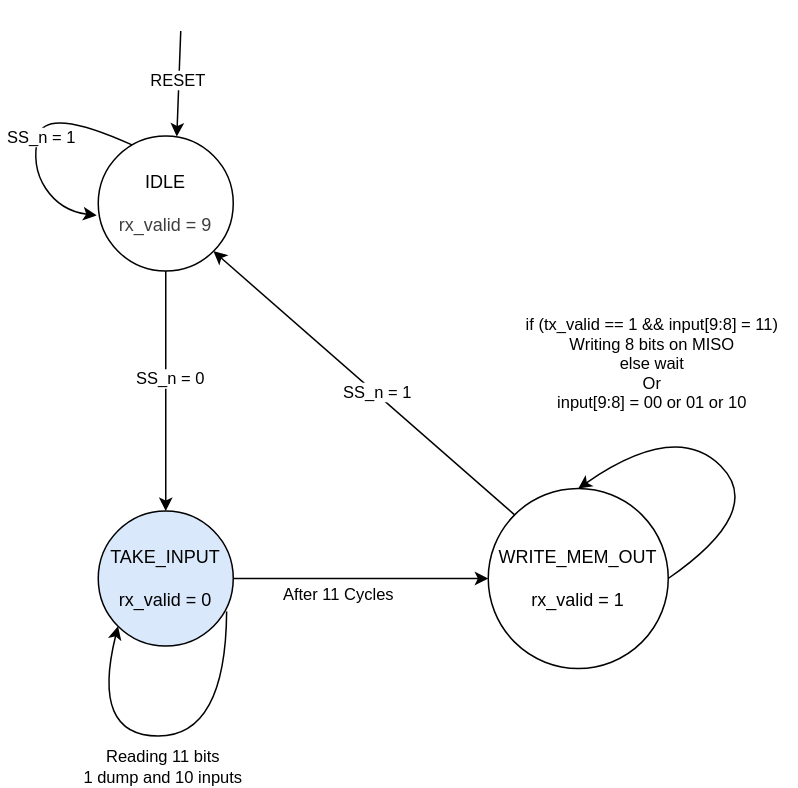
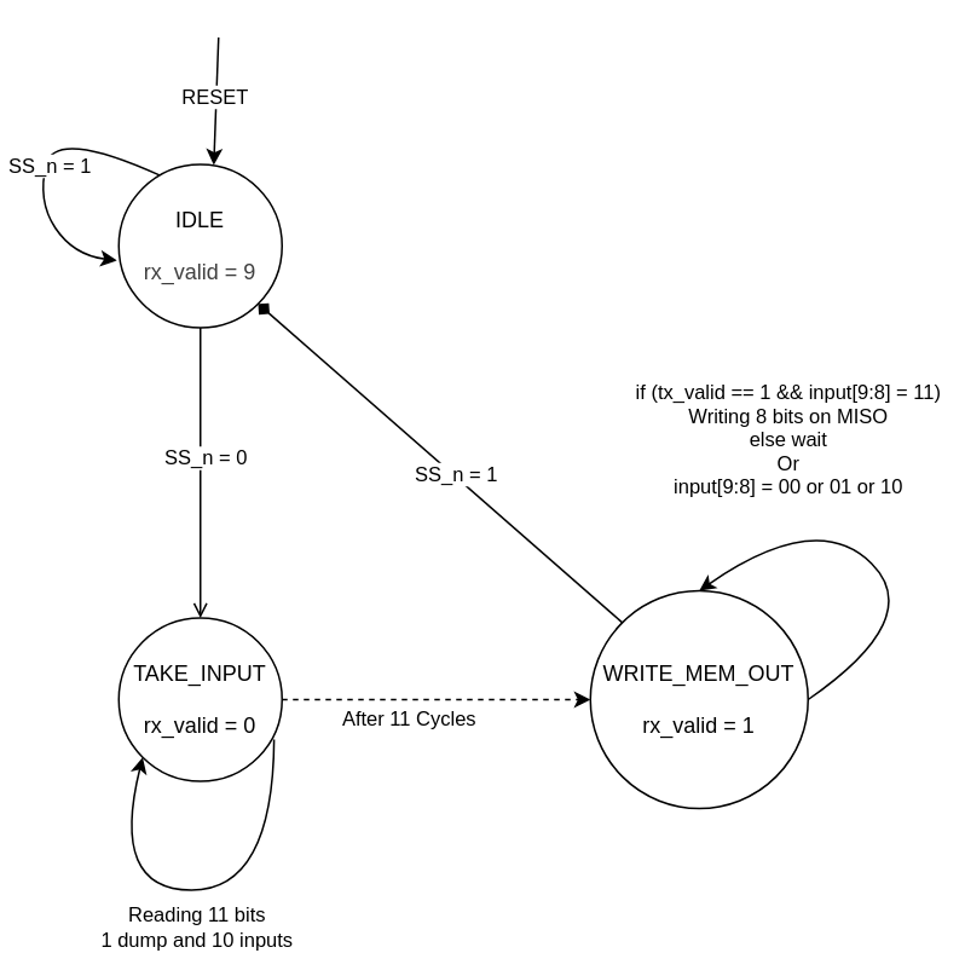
  <mxCell id="0" />
  <mxCell id="1" parent="0" />
- <mxCell id="2" value="" style="edgeStyle=none;html=1;" parent="1" source="4" target="11" edge="1"><mxGeometry relative="1" as="geometry" /></mxCell>
+ <mxCell id="2" value="" style="edgeStyle=none;html=1;endArrow=open;" parent="1" source="4" target="11" edge="1"><mxGeometry relative="1" as="geometry" /></mxCell>
  <mxCell id="3" value="SS_n = 0" style="edgeLabel;html=1;align=center;verticalAlign=middle;resizable=0;points=[];" parent="2" vertex="1" connectable="0"><mxGeometry x="-0.115" y="2" relative="1" as="geometry"><mxPoint as="offset" /></mxGeometry></mxCell>
  <mxCell id="4" value="IDLE&lt;div&gt;&lt;br&gt;&lt;/div&gt;&lt;div&gt;&lt;span style=&quot;color: rgb(63, 63, 63);&quot;&gt;rx_valid = 9&lt;/span&gt;&lt;br&gt;&lt;/div&gt;" style="ellipse;whiteSpace=wrap;html=1;aspect=fixed;" parent="1" vertex="1"><mxGeometry x="65" y="90" width="90" height="90" as="geometry" /></mxCell>
  <mxCell id="5" value="" style="endArrow=classic;html=1;entryX=0.582;entryY=0.004;entryDx=0;entryDy=0;entryPerimeter=0;" parent="1" target="4" edge="1"><mxGeometry width="50" height="50" relative="1" as="geometry"><mxPoint x="120" y="20" as="sourcePoint" /><mxPoint x="185" y="20" as="targetPoint" /></mxGeometry></mxCell>
  <mxCell id="6" value="RESET" style="edgeLabel;html=1;align=center;verticalAlign=middle;resizable=0;points=[];" parent="5" vertex="1" connectable="0"><mxGeometry x="-0.069" y="-1" relative="1" as="geometry"><mxPoint as="offset" /></mxGeometry></mxCell>
  <mxCell id="7" value="" style="curved=1;endArrow=classic;html=1;exitX=0.25;exitY=0.066;exitDx=0;exitDy=0;exitPerimeter=0;entryX=-0.012;entryY=0.588;entryDx=0;entryDy=0;entryPerimeter=0;" parent="1" source="4" target="4" edge="1"><mxGeometry width="50" height="50" relative="1" as="geometry"><mxPoint x="30" y="20" as="sourcePoint" /><mxPoint x="60" y="130" as="targetPoint" /><Array as="points"><mxPoint x="30" y="70" /><mxPoint x="20" y="110" /><mxPoint x="40" y="140" /></Array></mxGeometry></mxCell>
  <mxCell id="8" value="SS_n = 1" style="edgeLabel;html=1;align=center;verticalAlign=middle;resizable=0;points=[];" parent="7" vertex="1" connectable="0"><mxGeometry x="0.017" y="2" relative="1" as="geometry"><mxPoint as="offset" /></mxGeometry></mxCell>
- <mxCell id="9" value="" style="edgeStyle=none;html=1;" parent="1" source="11" target="14" edge="1"><mxGeometry relative="1" as="geometry" /></mxCell>
+ <mxCell id="9" value="" style="edgeStyle=none;html=1;dashed=1;" parent="1" source="11" target="14" edge="1"><mxGeometry relative="1" as="geometry" /></mxCell>
  <mxCell id="10" value="After 11 Cycles" style="edgeLabel;html=1;align=center;verticalAlign=middle;resizable=0;points=[];" parent="9" vertex="1" connectable="0"><mxGeometry x="-0.185" y="-1" relative="1" as="geometry"><mxPoint y="9" as="offset" /></mxGeometry></mxCell>
- <mxCell id="11" value="TAKE_INPUT&lt;div&gt;&lt;br&gt;&lt;/div&gt;&lt;div&gt;rx_valid = 0&lt;/div&gt;" style="ellipse;whiteSpace=wrap;html=1;fillColor=#dae8fc;" parent="1" vertex="1"><mxGeometry x="65" y="340" width="90" height="90" as="geometry" /></mxCell>
+ <mxCell id="11" value="TAKE_INPUT&lt;div&gt;&lt;br&gt;&lt;/div&gt;&lt;div&gt;rx_valid = 0&lt;/div&gt;" style="ellipse;whiteSpace=wrap;html=1;" parent="1" vertex="1"><mxGeometry x="65" y="340" width="90" height="90" as="geometry" /></mxCell>
  <mxCell id="12" value="" style="curved=1;endArrow=classic;html=1;exitX=0.951;exitY=0.744;exitDx=0;exitDy=0;exitPerimeter=0;entryX=0;entryY=1;entryDx=0;entryDy=0;" parent="1" source="11" target="11" edge="1"><mxGeometry width="50" height="50" relative="1" as="geometry"><mxPoint x="140" y="460" as="sourcePoint" /><mxPoint x="65" y="400" as="targetPoint" /><Array as="points"><mxPoint x="150" y="490" /><mxPoint x="60" y="490" /></Array></mxGeometry></mxCell>
  <mxCell id="13" value="Reading 11 bits&lt;div&gt;1 dump and 10 inputs&lt;/div&gt;" style="edgeLabel;html=1;align=center;verticalAlign=middle;resizable=0;points=[];" parent="12" vertex="1" connectable="0"><mxGeometry x="-0.084" y="-1" relative="1" as="geometry"><mxPoint x="-12" y="21" as="offset" /></mxGeometry></mxCell>
  <mxCell id="14" value="WRITE_MEM_OUT&lt;div&gt;&lt;br&gt;&lt;/div&gt;&lt;div&gt;rx_valid = 1&lt;/div&gt;" style="ellipse;whiteSpace=wrap;html=1;" parent="1" vertex="1"><mxGeometry x="325" y="325" width="120" height="120" as="geometry" /></mxCell>
  <mxCell id="15" value="" style="curved=1;endArrow=classic;html=1;entryX=0.5;entryY=0;entryDx=0;entryDy=0;exitX=1;exitY=0.5;exitDx=0;exitDy=0;" parent="1" source="14" target="14" edge="1"><mxGeometry width="50" height="50" relative="1" as="geometry"><mxPoint x="451" y="372" as="sourcePoint" /><mxPoint x="390" y="440" as="targetPoint" /><Array as="points"><mxPoint x="510" y="340" /><mxPoint x="450" y="280" /></Array></mxGeometry></mxCell>
  <mxCell id="16" value="&lt;div&gt;&lt;br&gt;&lt;/div&gt;" style="edgeLabel;html=1;align=center;verticalAlign=middle;resizable=0;points=[];" parent="15" vertex="1" connectable="0"><mxGeometry x="0.065" y="1" relative="1" as="geometry"><mxPoint x="-4" y="13" as="offset" /></mxGeometry></mxCell>
- <mxCell id="17" value="" style="endArrow=classic;html=1;exitX=0;exitY=0;exitDx=0;exitDy=0;entryX=1;entryY=1;entryDx=0;entryDy=0;" parent="1" source="14" target="4" edge="1"><mxGeometry width="50" height="50" relative="1" as="geometry"><mxPoint x="330" y="310" as="sourcePoint" /><mxPoint x="380" y="260" as="targetPoint" /></mxGeometry></mxCell>
+ <mxCell id="17" value="" style="endArrow=diamond;html=1;exitX=0;exitY=0;exitDx=0;exitDy=0;entryX=1;entryY=1;entryDx=0;entryDy=0;" parent="1" source="14" target="4" edge="1"><mxGeometry width="50" height="50" relative="1" as="geometry"><mxPoint x="330" y="310" as="sourcePoint" /><mxPoint x="380" y="260" as="targetPoint" /></mxGeometry></mxCell>
  <mxCell id="18" value="SS_n = 1" style="edgeLabel;html=1;align=center;verticalAlign=middle;resizable=0;points=[];" parent="17" vertex="1" connectable="0"><mxGeometry x="-0.081" y="-1" relative="1" as="geometry"><mxPoint as="offset" /></mxGeometry></mxCell>
  <mxCell id="19" value="if (tx_valid == 1 &amp;amp;&amp;amp; input[9:8] = 11)&lt;div&gt;&lt;span style=&quot;color: rgb(0, 0, 0);&quot;&gt;Writing 8 bits on MISO&lt;/span&gt;&lt;/div&gt;&lt;div&gt;&lt;span style=&quot;color: rgb(0, 0, 0);&quot;&gt;else wait&lt;/span&gt;&lt;/div&gt;&lt;div&gt;&lt;span style=&quot;color: rgb(0, 0, 0);&quot;&gt;Or&lt;/span&gt;&lt;/div&gt;&lt;div&gt;&lt;span style=&quot;color: rgb(0, 0, 0);&quot;&gt;&lt;span style=&quot;color: rgb(0, 0, 0);&quot;&gt;input[9:8] = 00 or 01 or 10&lt;/span&gt;&lt;/span&gt;&lt;/div&gt;" style="edgeLabel;html=1;align=center;verticalAlign=middle;resizable=0;points=[];rotation=0;" parent="1" vertex="1" connectable="0"><mxGeometry x="440.003" y="259.999" as="geometry"><mxPoint x="-7" y="-18" as="offset" /></mxGeometry></mxCell>
